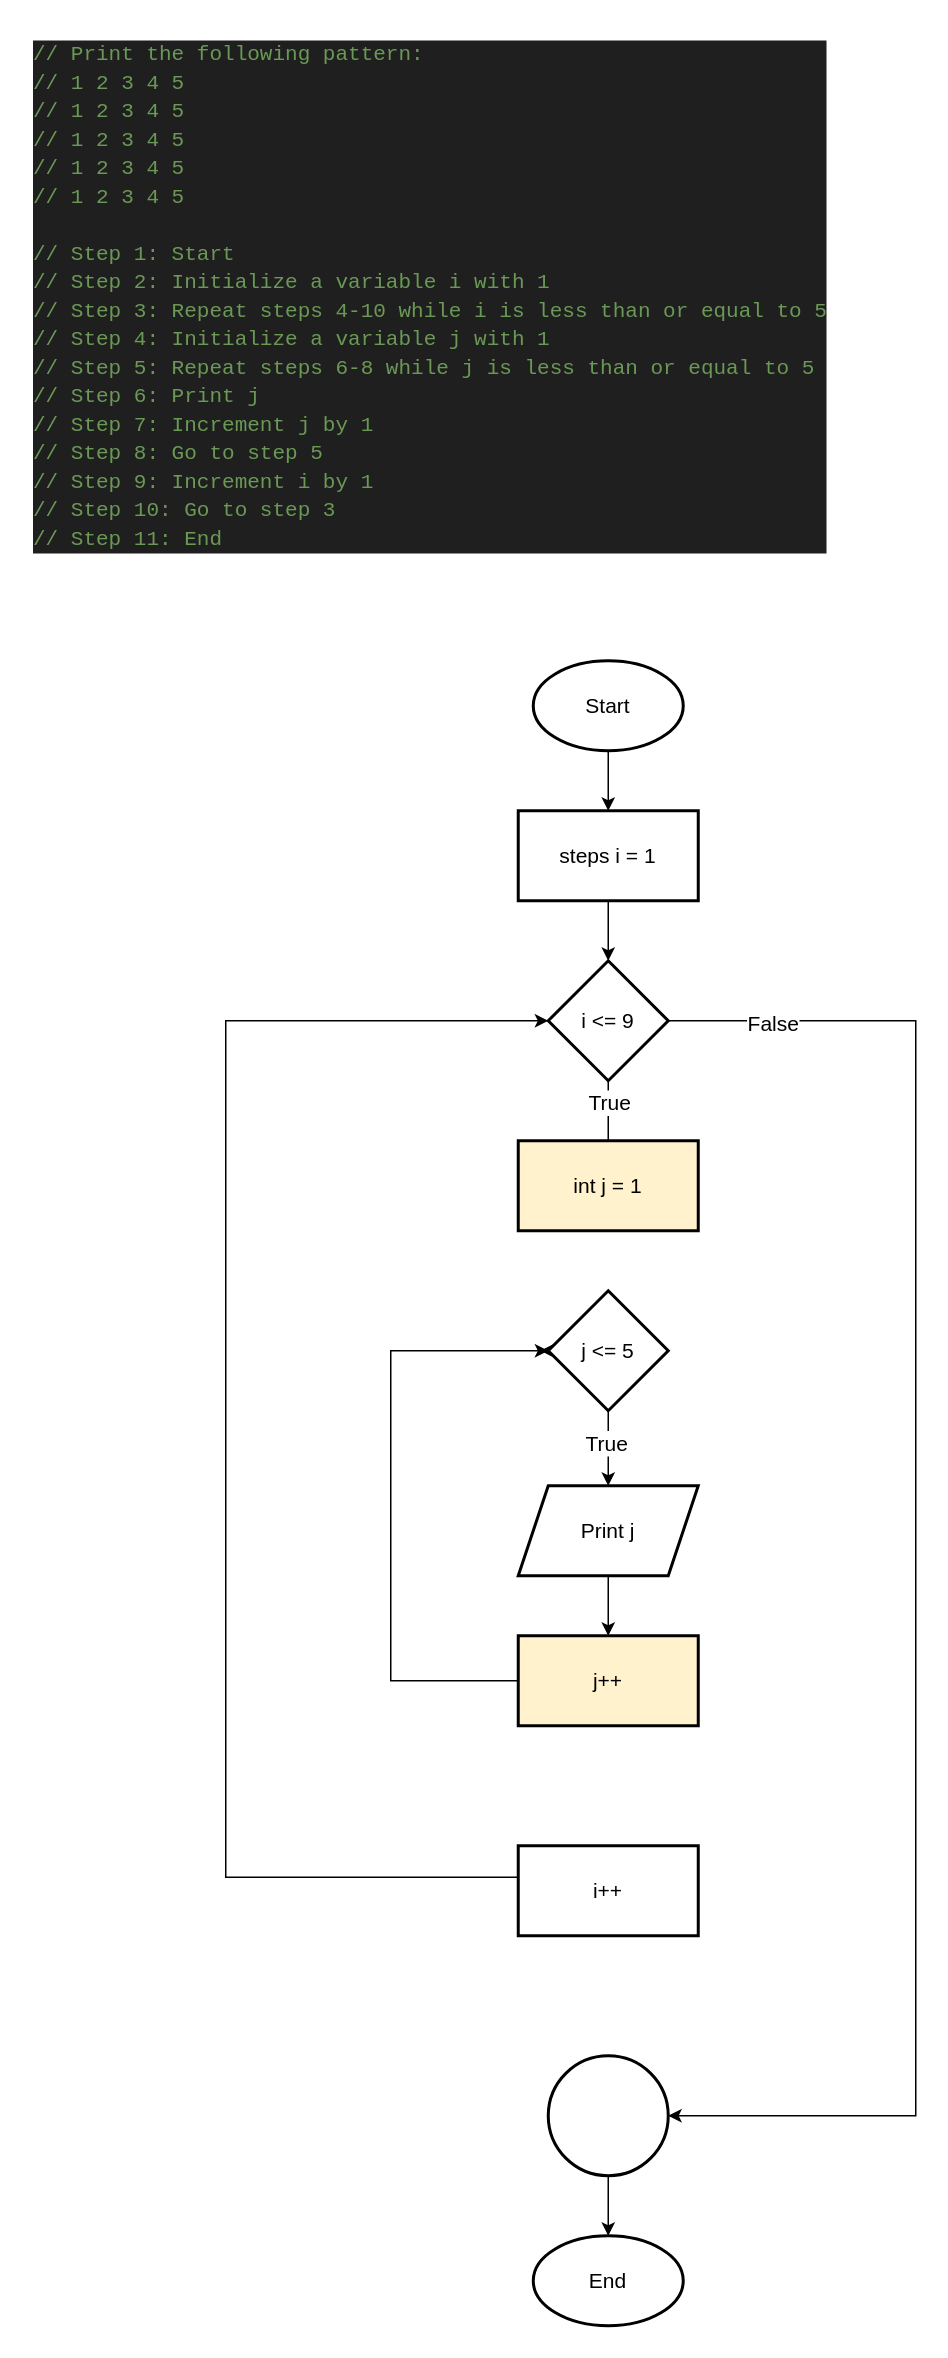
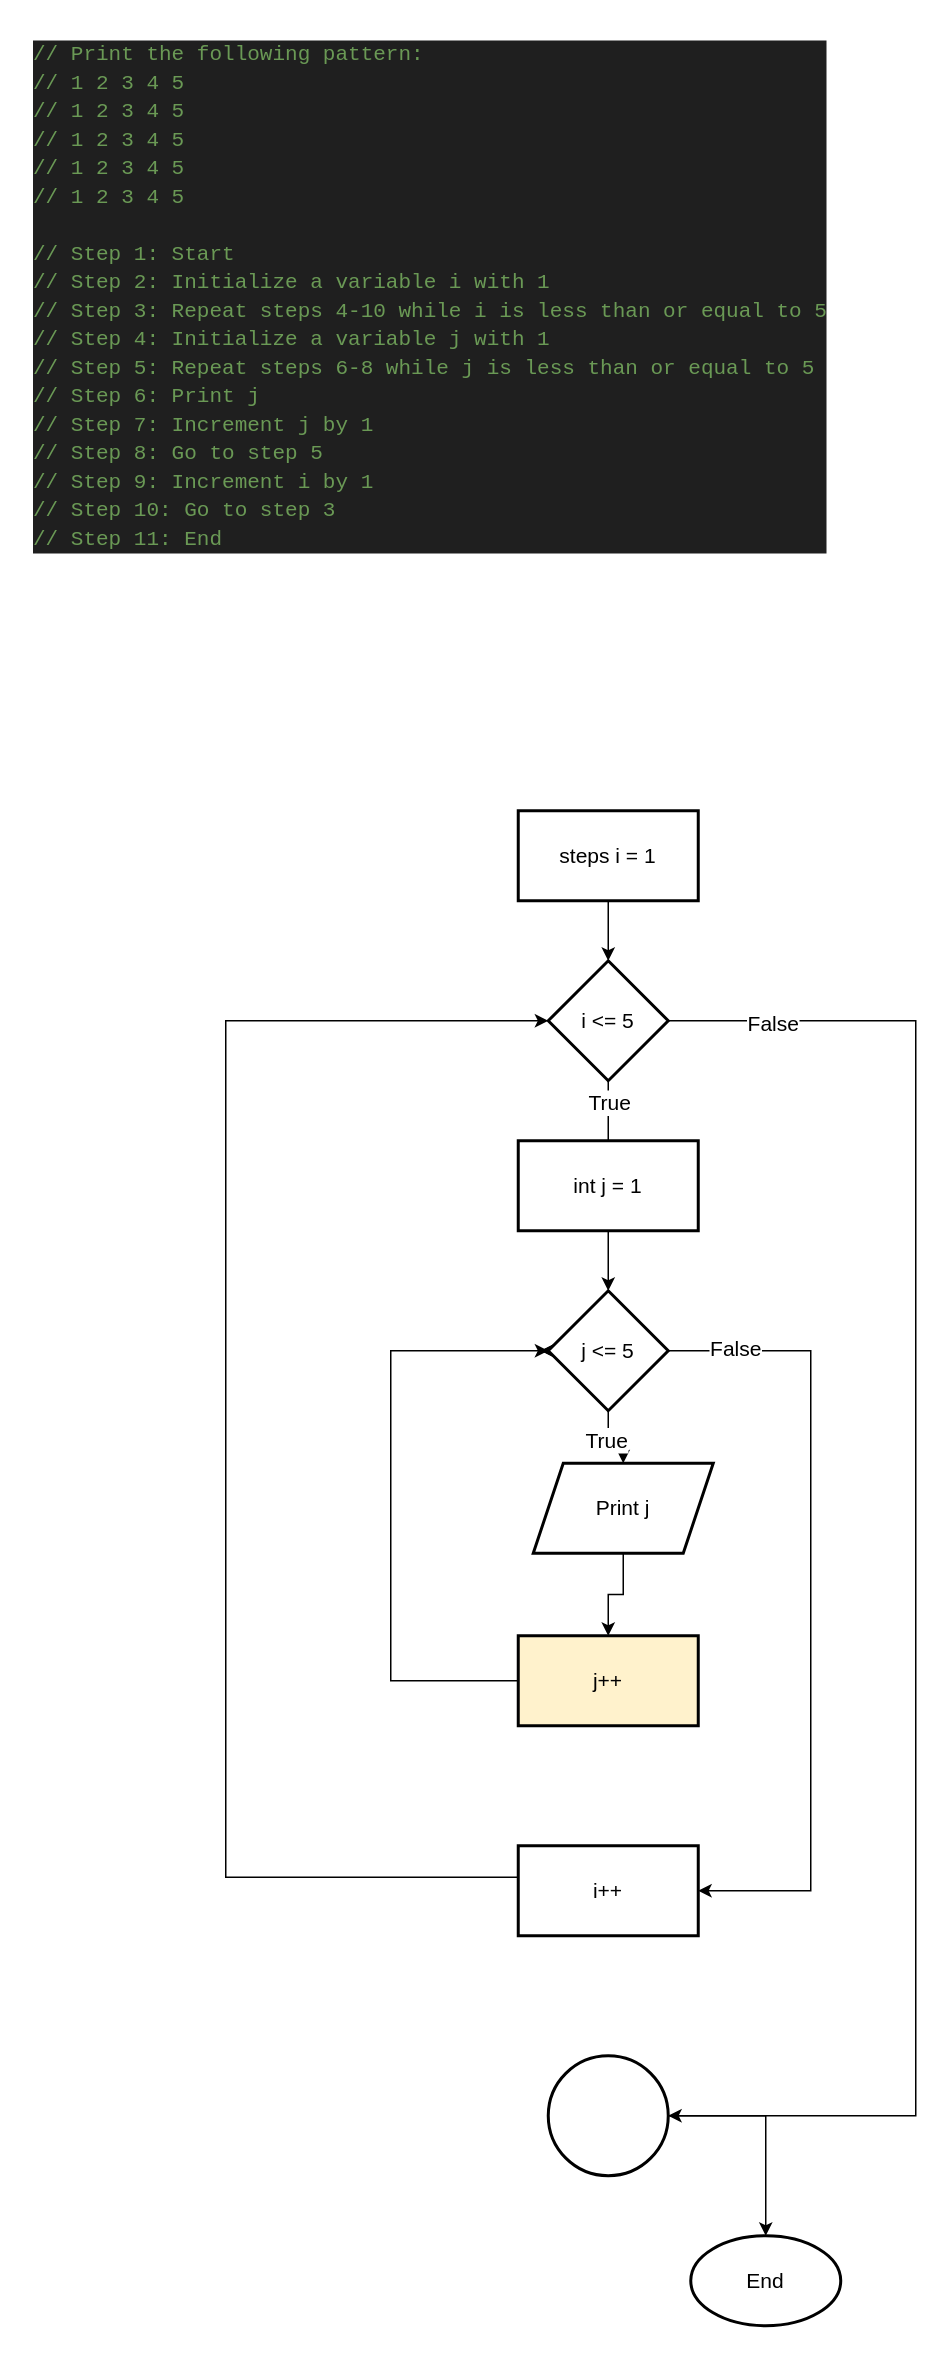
  <mxCell id="0" />
  <mxCell id="1" parent="0" />
  <mxCell id="2" value="&lt;div style=&quot;color: rgb(204, 204, 204); background-color: rgb(31, 31, 31); font-family: Consolas, &amp;quot;Courier New&amp;quot;, monospace; font-weight: normal; line-height: 19px; white-space: pre;&quot;&gt;&lt;div&gt;&lt;span style=&quot;color: #6a9955;&quot;&gt;// Print the following pattern:&lt;/span&gt;&lt;/div&gt;&lt;div&gt;&lt;span style=&quot;color: #6a9955;&quot;&gt;// 1 2 3 4 5&lt;/span&gt;&lt;/div&gt;&lt;div&gt;&lt;span style=&quot;color: #6a9955;&quot;&gt;// 1 2 3 4 5&lt;/span&gt;&lt;/div&gt;&lt;div&gt;&lt;span style=&quot;color: #6a9955;&quot;&gt;// 1 2 3 4 5&lt;/span&gt;&lt;/div&gt;&lt;div&gt;&lt;span style=&quot;color: #6a9955;&quot;&gt;// 1 2 3 4 5&lt;/span&gt;&lt;/div&gt;&lt;div&gt;&lt;span style=&quot;color: #6a9955;&quot;&gt;// 1 2 3 4 5&lt;/span&gt;&lt;/div&gt;&lt;br&gt;&lt;div&gt;&lt;span style=&quot;color: #6a9955;&quot;&gt;// Step 1: Start&lt;/span&gt;&lt;/div&gt;&lt;div&gt;&lt;span style=&quot;color: #6a9955;&quot;&gt;// Step 2: Initialize a variable i with 1&lt;/span&gt;&lt;/div&gt;&lt;div&gt;&lt;span style=&quot;color: #6a9955;&quot;&gt;// Step 3: Repeat steps 4-10 while i is less than or equal to 5&lt;/span&gt;&lt;/div&gt;&lt;div&gt;&lt;span style=&quot;color: #6a9955;&quot;&gt;// Step 4: Initialize a variable j with 1&lt;/span&gt;&lt;/div&gt;&lt;div&gt;&lt;span style=&quot;color: #6a9955;&quot;&gt;// Step 5: Repeat steps 6-8 while j is less than or equal to 5&lt;/span&gt;&lt;/div&gt;&lt;div&gt;&lt;span style=&quot;color: #6a9955;&quot;&gt;// Step 6: Print j&lt;/span&gt;&lt;/div&gt;&lt;div&gt;&lt;span style=&quot;color: #6a9955;&quot;&gt;// Step 7: Increment j by 1&lt;/span&gt;&lt;/div&gt;&lt;div&gt;&lt;span style=&quot;color: #6a9955;&quot;&gt;// Step 8: Go to step 5&lt;/span&gt;&lt;/div&gt;&lt;div&gt;&lt;span style=&quot;color: #6a9955;&quot;&gt;// Step 9: Increment i by 1&lt;/span&gt;&lt;/div&gt;&lt;div&gt;&lt;span style=&quot;color: #6a9955;&quot;&gt;// Step 10: Go to step 3&lt;/span&gt;&lt;/div&gt;&lt;div&gt;&lt;span style=&quot;color: #6a9955;&quot;&gt;// Step 11: End&lt;/span&gt;&lt;/div&gt;&lt;/div&gt;" style="text;whiteSpace=wrap;html=1;fontSize=14;" parent="1" vertex="1"><mxGeometry x="20" y="20" width="520" height="370" as="geometry" /></mxCell>
- <mxCell id="3" value="" style="edgeStyle=orthogonalEdgeStyle;rounded=0;orthogonalLoop=1;jettySize=auto;html=1;fontSize=14;" parent="1" source="4" target="7" edge="1"><mxGeometry relative="1" as="geometry" /></mxCell>
- <mxCell id="4" value="Start" style="strokeWidth=2;html=1;shape=mxgraph.flowchart.start_1;whiteSpace=wrap;fontSize=14;" parent="1" vertex="1"><mxGeometry x="355" y="440" width="100" height="60" as="geometry" /></mxCell>
- <mxCell id="5" value="End" style="strokeWidth=2;html=1;shape=mxgraph.flowchart.start_1;whiteSpace=wrap;fontSize=14;" parent="1" vertex="1"><mxGeometry x="355" y="1490" width="100" height="60" as="geometry" /></mxCell>
+ <mxCell id="5" value="End" style="strokeWidth=2;html=1;shape=mxgraph.flowchart.start_1;whiteSpace=wrap;fontSize=14;" parent="1" vertex="1"><mxGeometry x="460" y="1490" width="100" height="60" as="geometry" /></mxCell>
  <mxCell id="6" value="" style="edgeStyle=orthogonalEdgeStyle;rounded=0;orthogonalLoop=1;jettySize=auto;html=1;fontSize=14;" parent="1" source="7" target="12" edge="1"><mxGeometry relative="1" as="geometry" /></mxCell>
  <mxCell id="7" value="steps i = 1" style="whiteSpace=wrap;html=1;strokeWidth=2;fontSize=14;" parent="1" vertex="1"><mxGeometry x="345" y="540" width="120" height="60" as="geometry" /></mxCell>
  <mxCell id="8" value="" style="edgeStyle=orthogonalEdgeStyle;rounded=0;orthogonalLoop=1;jettySize=auto;html=1;fontSize=14;endArrow=none;" parent="1" source="12" target="14" edge="1"><mxGeometry relative="1" as="geometry" /></mxCell>
  <mxCell id="9" value="True" style="edgeLabel;html=1;align=center;verticalAlign=middle;resizable=0;points=[];fontSize=14;" parent="8" vertex="1" connectable="0"><mxGeometry x="-0.29" relative="1" as="geometry"><mxPoint as="offset" /></mxGeometry></mxCell>
  <mxCell id="10" value="" style="edgeStyle=orthogonalEdgeStyle;rounded=0;orthogonalLoop=1;jettySize=auto;html=1;fontSize=14;" parent="1" source="12" target="30" edge="1"><mxGeometry relative="1" as="geometry"><Array as="points"><mxPoint x="610" y="680" /><mxPoint x="610" y="1410" /></Array></mxGeometry></mxCell>
  <mxCell id="11" value="False" style="edgeLabel;html=1;align=center;verticalAlign=middle;resizable=0;points=[];fontSize=14;" parent="10" vertex="1" connectable="0"><mxGeometry x="-0.869" y="-1" relative="1" as="geometry"><mxPoint as="offset" /></mxGeometry></mxCell>
- <mxCell id="12" value="i &amp;lt;= 9" style="rhombus;whiteSpace=wrap;html=1;strokeWidth=2;fontSize=14;" parent="1" vertex="1"><mxGeometry x="365" y="640" width="80" height="80" as="geometry" /></mxCell>
- <mxCell id="14" value="int j = 1" style="whiteSpace=wrap;html=1;strokeWidth=2;fontSize=14;fillColor=#fff2cc;" parent="1" vertex="1"><mxGeometry x="345" y="760" width="120" height="60" as="geometry" /></mxCell>
+ <mxCell id="12" value="i &amp;lt;= 5" style="rhombus;whiteSpace=wrap;html=1;strokeWidth=2;fontSize=14;" parent="1" vertex="1"><mxGeometry x="365" y="640" width="80" height="80" as="geometry" /></mxCell>
+ <mxCell id="13" value="" style="edgeStyle=orthogonalEdgeStyle;rounded=0;orthogonalLoop=1;jettySize=auto;html=1;fontSize=14;" parent="1" source="14" target="22" edge="1"><mxGeometry relative="1" as="geometry" /></mxCell>
+ <mxCell id="14" value="int j = 1" style="whiteSpace=wrap;html=1;strokeWidth=2;fontSize=14;" parent="1" vertex="1"><mxGeometry x="345" y="760" width="120" height="60" as="geometry" /></mxCell>
  <mxCell id="15" value="" style="edgeStyle=orthogonalEdgeStyle;rounded=0;orthogonalLoop=1;jettySize=auto;html=1;fontSize=14;" parent="1" source="22" target="24" edge="1"><mxGeometry relative="1" as="geometry" /></mxCell>
  <mxCell id="16" value="True" style="edgeLabel;html=1;align=center;verticalAlign=middle;resizable=0;points=[];fontSize=14;" parent="15" vertex="1" connectable="0"><mxGeometry x="-0.152" y="-2" relative="1" as="geometry"><mxPoint as="offset" /></mxGeometry></mxCell>
+ <mxCell id="17" value="" style="edgeStyle=orthogonalEdgeStyle;rounded=0;orthogonalLoop=1;jettySize=auto;html=1;fontSize=14;" parent="1" source="22" target="28" edge="1"><mxGeometry relative="1" as="geometry"><Array as="points"><mxPoint x="540" y="900" /><mxPoint x="540" y="1260" /></Array></mxGeometry></mxCell>
+ <mxCell id="18" value="False" style="edgeLabel;html=1;align=center;verticalAlign=middle;resizable=0;points=[];fontSize=14;" parent="17" vertex="1" connectable="0"><mxGeometry x="-0.833" y="2" relative="1" as="geometry"><mxPoint as="offset" /></mxGeometry></mxCell>
  <mxCell id="19" style="edgeStyle=orthogonalEdgeStyle;rounded=0;orthogonalLoop=1;jettySize=auto;html=1;exitX=0;exitY=0.5;exitDx=0;exitDy=0;" edge="1" parent="1" source="22"><mxGeometry relative="1" as="geometry"><mxPoint x="365" y="900" as="targetPoint" /></mxGeometry></mxCell>
  <mxCell id="20" style="edgeStyle=orthogonalEdgeStyle;rounded=0;orthogonalLoop=1;jettySize=auto;html=1;exitX=0;exitY=0.5;exitDx=0;exitDy=0;" edge="1" parent="1" source="22"><mxGeometry relative="1" as="geometry"><mxPoint x="360" y="900" as="targetPoint" /></mxGeometry></mxCell>
  <mxCell id="21" style="edgeStyle=orthogonalEdgeStyle;rounded=0;orthogonalLoop=1;jettySize=auto;html=1;exitX=0;exitY=0.5;exitDx=0;exitDy=0;" edge="1" parent="1" source="22"><mxGeometry relative="1" as="geometry"><mxPoint x="360" y="900" as="targetPoint" /></mxGeometry></mxCell>
  <mxCell id="22" value="j &amp;lt;= 5" style="rhombus;whiteSpace=wrap;html=1;strokeWidth=2;fontSize=14;" parent="1" vertex="1"><mxGeometry x="365" y="860" width="80" height="80" as="geometry" /></mxCell>
  <mxCell id="23" value="" style="edgeStyle=orthogonalEdgeStyle;rounded=0;orthogonalLoop=1;jettySize=auto;html=1;fontSize=14;" parent="1" source="24" target="26" edge="1"><mxGeometry relative="1" as="geometry" /></mxCell>
- <mxCell id="24" value="Print j" style="shape=parallelogram;perimeter=parallelogramPerimeter;whiteSpace=wrap;html=1;fixedSize=1;strokeWidth=2;fontSize=14;" parent="1" vertex="1"><mxGeometry x="345" y="990" width="120" height="60" as="geometry" /></mxCell>
+ <mxCell id="24" value="Print j" style="shape=parallelogram;perimeter=parallelogramPerimeter;whiteSpace=wrap;html=1;fixedSize=1;strokeWidth=2;fontSize=14;" parent="1" vertex="1"><mxGeometry x="355" y="975" width="120" height="60" as="geometry" /></mxCell>
  <mxCell id="25" value="" style="edgeStyle=orthogonalEdgeStyle;rounded=0;orthogonalLoop=1;jettySize=auto;html=1;fontSize=14;entryX=0;entryY=0.5;entryDx=0;entryDy=0;" parent="1" edge="1" target="22"><mxGeometry relative="1" as="geometry"><mxPoint x="385" y="1120" as="sourcePoint" /><mxPoint x="360" y="900" as="targetPoint" /><Array as="points"><mxPoint x="260" y="1120" /><mxPoint x="260" y="900" /></Array></mxGeometry></mxCell>
  <mxCell id="26" value="j++" style="whiteSpace=wrap;html=1;strokeWidth=2;fontSize=14;fillColor=#fff2cc;" parent="1" vertex="1"><mxGeometry x="345" y="1090" width="120" height="60" as="geometry" /></mxCell>
  <mxCell id="27" value="" style="edgeStyle=orthogonalEdgeStyle;rounded=0;orthogonalLoop=1;jettySize=auto;html=1;fontSize=14;" parent="1" target="12" edge="1"><mxGeometry relative="1" as="geometry"><mxPoint x="345" y="1250" as="sourcePoint" /><mxPoint x="360" y="680" as="targetPoint" /><Array as="points"><mxPoint x="345" y="1251" /><mxPoint x="150" y="1251" /><mxPoint x="150" y="680" /></Array></mxGeometry></mxCell>
  <mxCell id="28" value="i++" style="whiteSpace=wrap;html=1;strokeWidth=2;fontSize=14;" parent="1" vertex="1"><mxGeometry x="345" y="1230" width="120" height="60" as="geometry" /></mxCell>
  <mxCell id="29" value="" style="edgeStyle=orthogonalEdgeStyle;rounded=0;orthogonalLoop=1;jettySize=auto;html=1;fontSize=14;" parent="1" source="30" target="5" edge="1"><mxGeometry relative="1" as="geometry" /></mxCell>
  <mxCell id="30" value="" style="ellipse;whiteSpace=wrap;html=1;strokeWidth=2;fontSize=14;" parent="1" vertex="1"><mxGeometry x="365" y="1370" width="80" height="80" as="geometry" /></mxCell>
